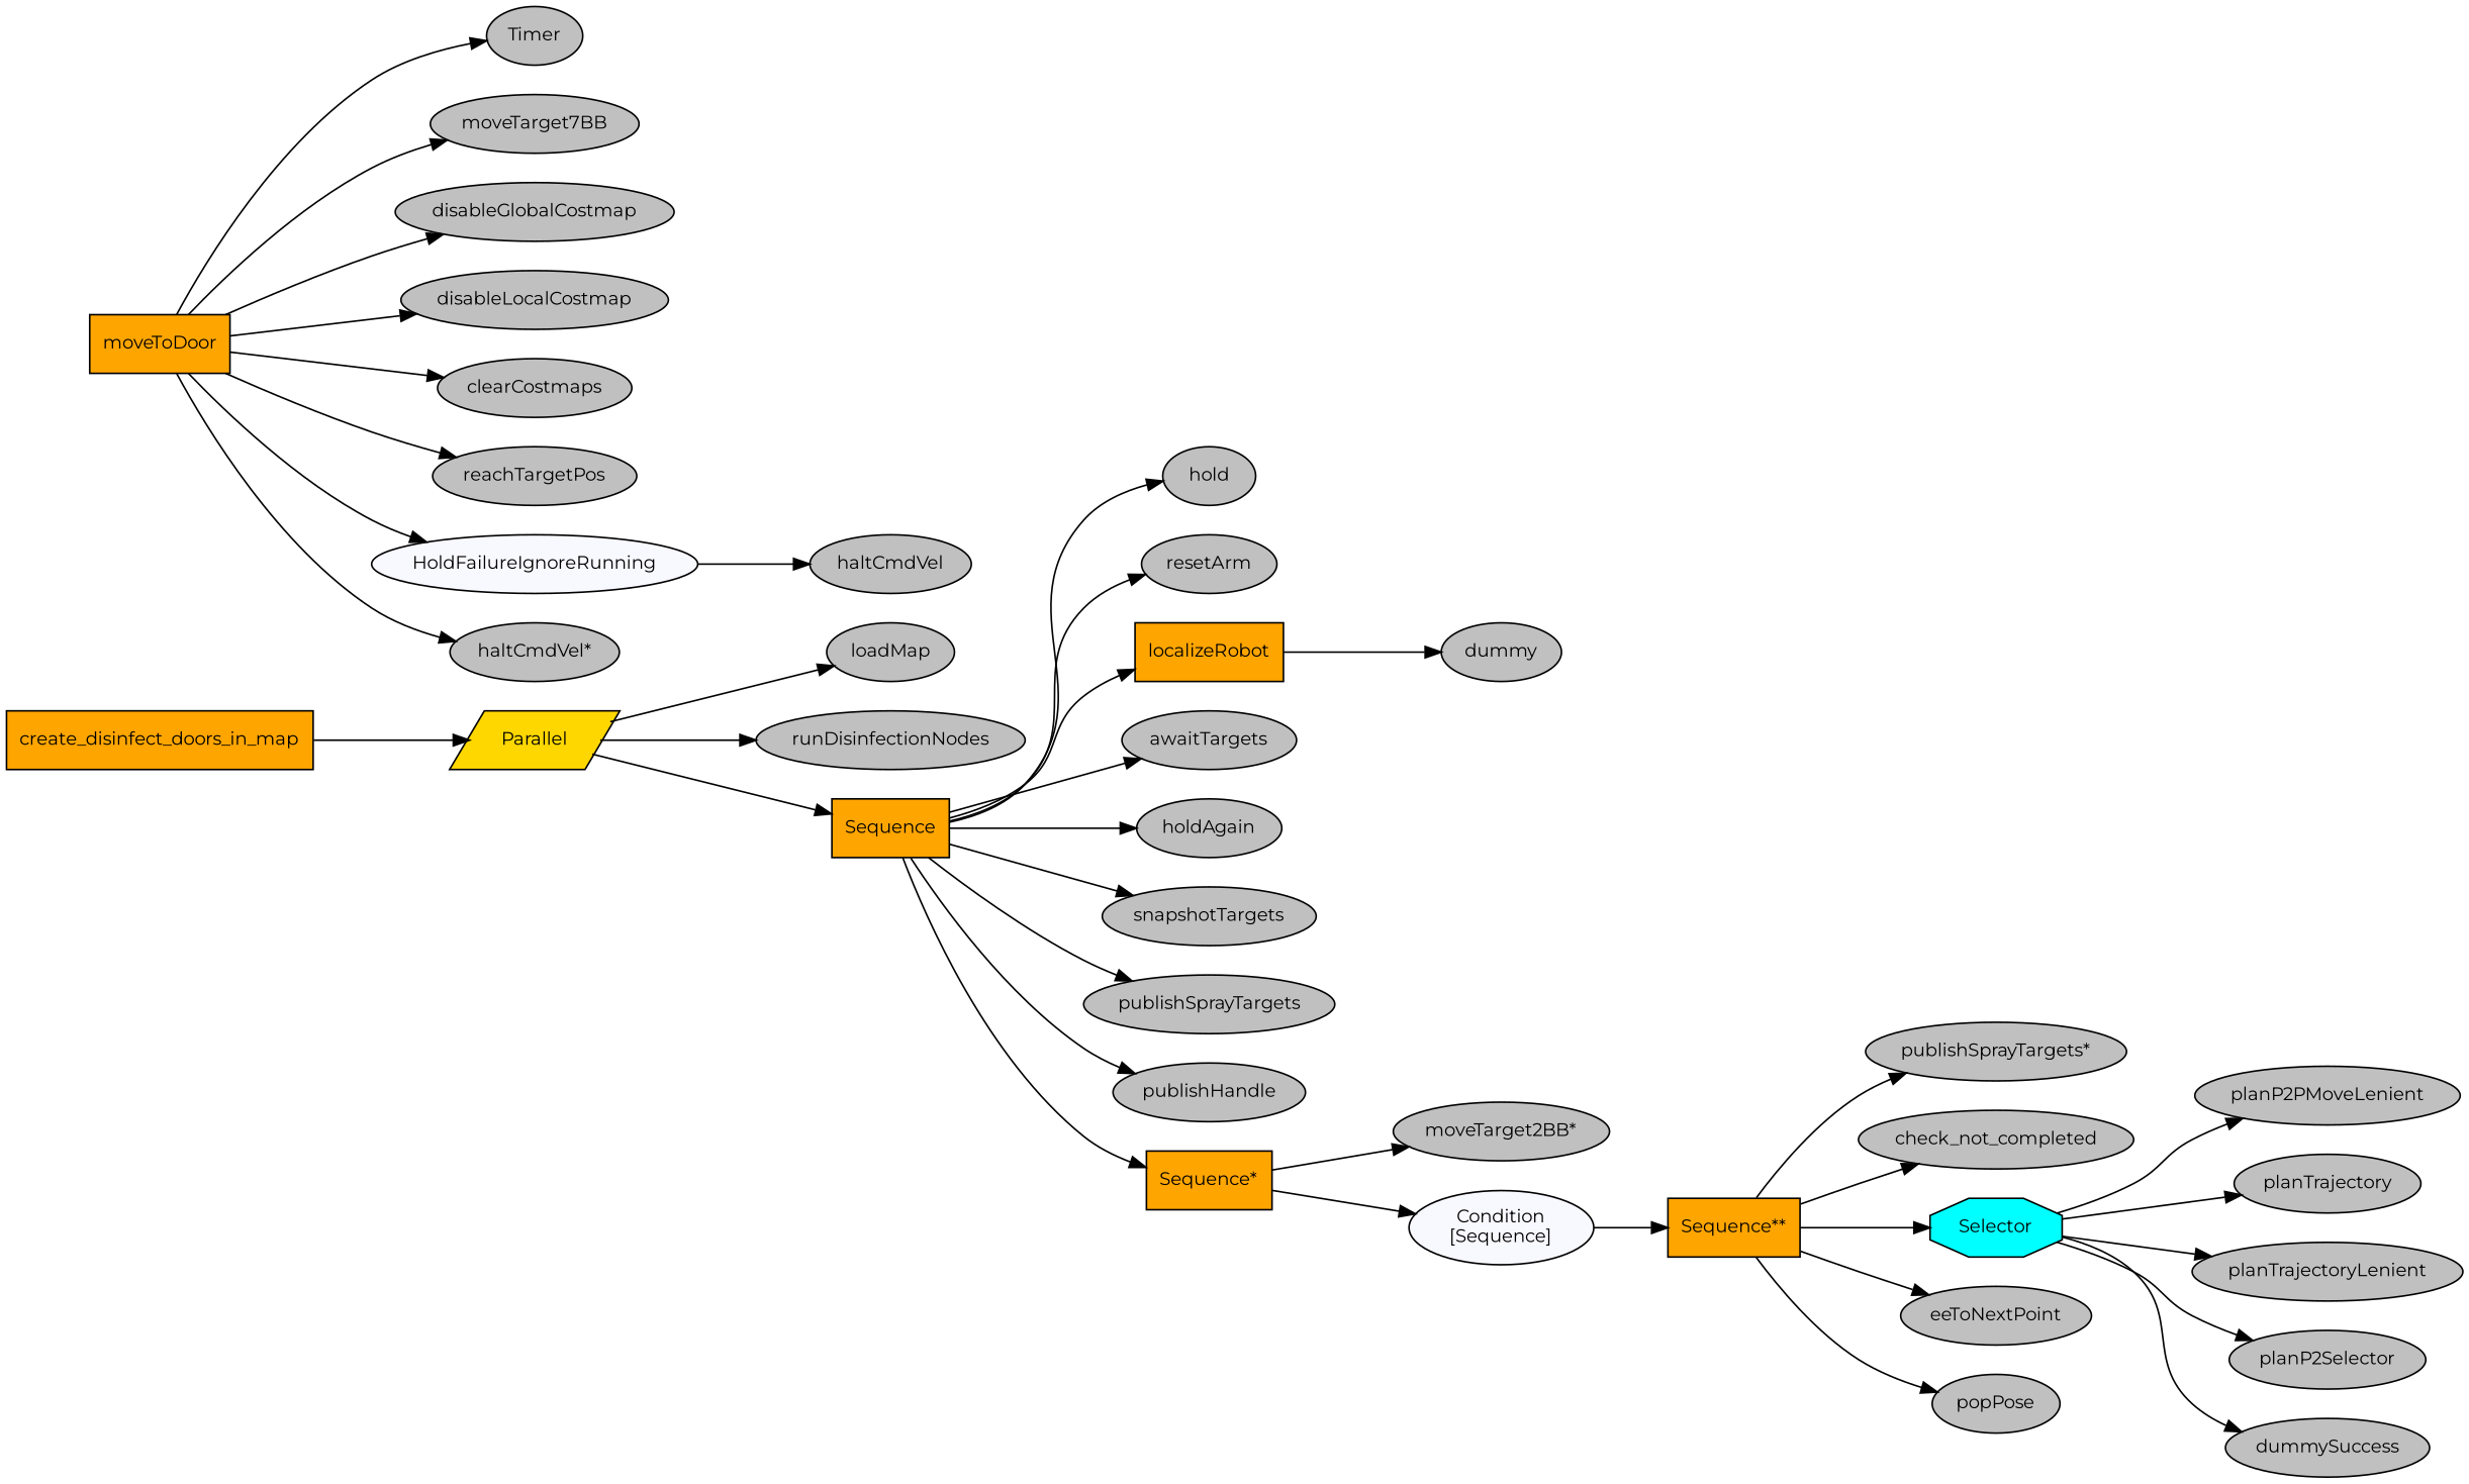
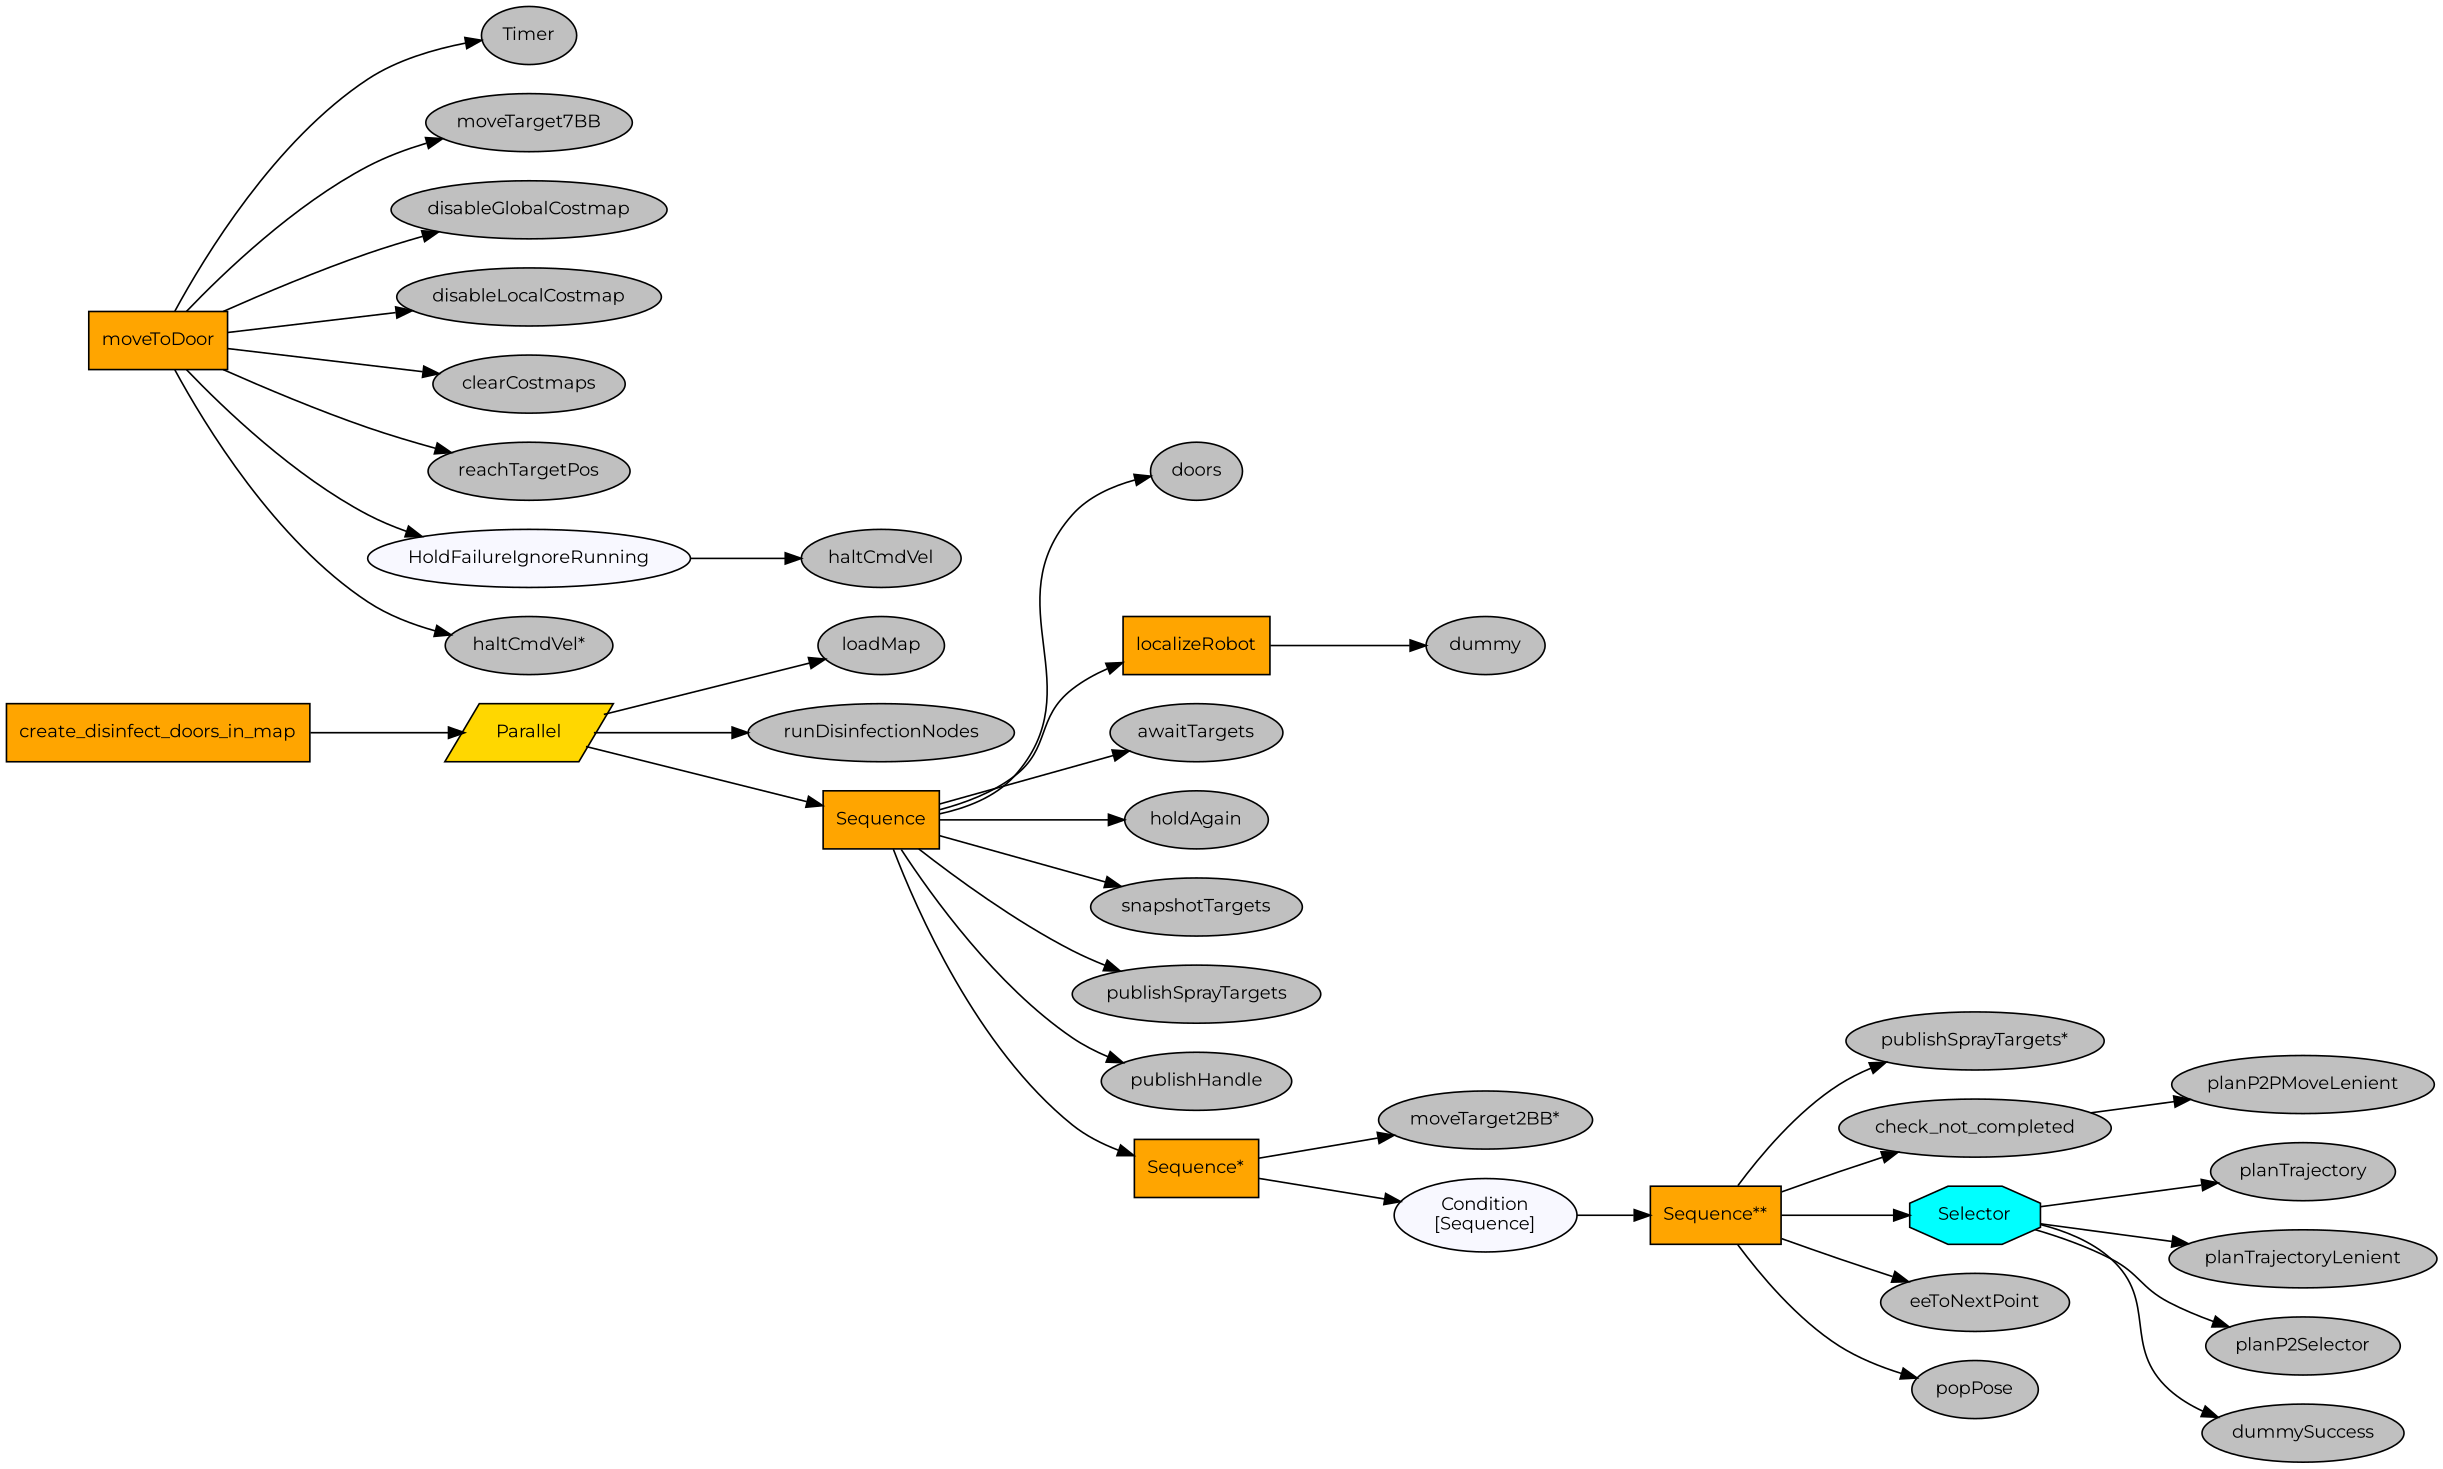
  digraph {
    fontname=Montserrat
    rankdir=LR
    node [fillcolor=gray fontcolor=black fontname=Montserrat fontsize=11 shape=ellipse style=filled]
    edge [fontname=Montserrat]
    create_disinfect_doors_in_map [fillcolor=orange shape=box]
    Parallel [fillcolor=gold shape=parallelogram]
    loadMap
    runDisinfectionNodes
    Sequence [fillcolor=orange shape=box]
-   hold
-   resetArm
+   hold [label=doors]
    localizeRobot [fillcolor=orange shape=box]
    awaitTargets
    holdAgain
    snapshotTargets
    publishSprayTargets
    publishHandle
    "Sequence*" [fillcolor=orange shape=box]
    dummy
    moveToDoor [fillcolor=orange shape=box]
    Timer
    n18 [label=moveTarget7BB]
    disableGlobalCostmap
    disableLocalCostmap
    clearCostmaps
    reachTargetPos
    HoldFailureIgnoreRunning [fillcolor=ghostwhite]
    "haltCmdVel*"
    "moveTarget2BB*"
    "Condition\n[Sequence]" [fillcolor=ghostwhite]
    haltCmdVel
    "Sequence**" [fillcolor=orange shape=box]
    "publishSprayTargets*"
    check_not_completed
    Selector [fillcolor=cyan shape=octagon]
    eeToNextPoint
    popPose
    planTrajectory
    planTrajectoryLenient
    n36 [label=planP2Selector]
    planP2PMoveLenient
    dummySuccess
    create_disinfect_doors_in_map -> Parallel
    Parallel -> loadMap
    Parallel -> runDisinfectionNodes
    Parallel -> Sequence
    Sequence -> hold
-   Sequence -> resetArm
    Sequence -> localizeRobot
    Sequence -> awaitTargets
    Sequence -> holdAgain
    Sequence -> snapshotTargets
    Sequence -> publishSprayTargets
    Sequence -> publishHandle
    Sequence -> "Sequence*"
    localizeRobot -> dummy
    "Sequence*" -> "moveTarget2BB*"
    "Sequence*" -> "Condition\n[Sequence]"
    moveToDoor -> Timer
    moveToDoor -> n18
    moveToDoor -> disableGlobalCostmap
    moveToDoor -> disableLocalCostmap
    moveToDoor -> clearCostmaps
    moveToDoor -> reachTargetPos
    moveToDoor -> HoldFailureIgnoreRunning
    moveToDoor -> "haltCmdVel*"
    HoldFailureIgnoreRunning -> haltCmdVel
    "Condition\n[Sequence]" -> "Sequence**"
    "Sequence**" -> "publishSprayTargets*"
    "Sequence**" -> check_not_completed
    "Sequence**" -> Selector
    "Sequence**" -> eeToNextPoint
    "Sequence**" -> popPose
    Selector -> planTrajectory
    Selector -> planTrajectoryLenient
    Selector -> n36
-   Selector -> planP2PMoveLenient
+   check_not_completed -> planP2PMoveLenient
    Selector -> dummySuccess
  }
